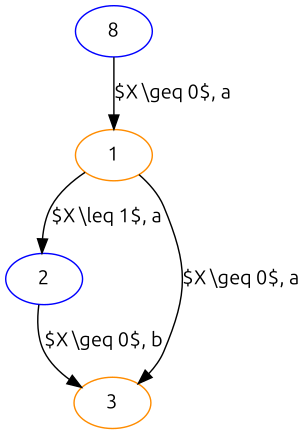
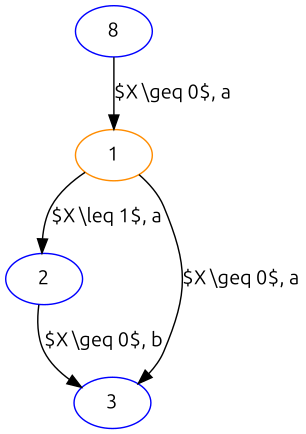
  digraph {
    fontname=Ubuntu
    node [color=blue fontname=Ubuntu]
    edge [fontname=Ubuntu]
    n1 [label=8]
    1 [color=darkorange]
    2
-   3 [color=darkorange]
+   3
    n1 -> 1 [label="$X \\geq 0$, a"]
    1 -> 2 [label="$X \\leq 1$, a"]
    1 -> 3 [label="$X \\geq 0$, a"]
    2 -> 3 [label="$X \\geq 0$, b"]
  }
